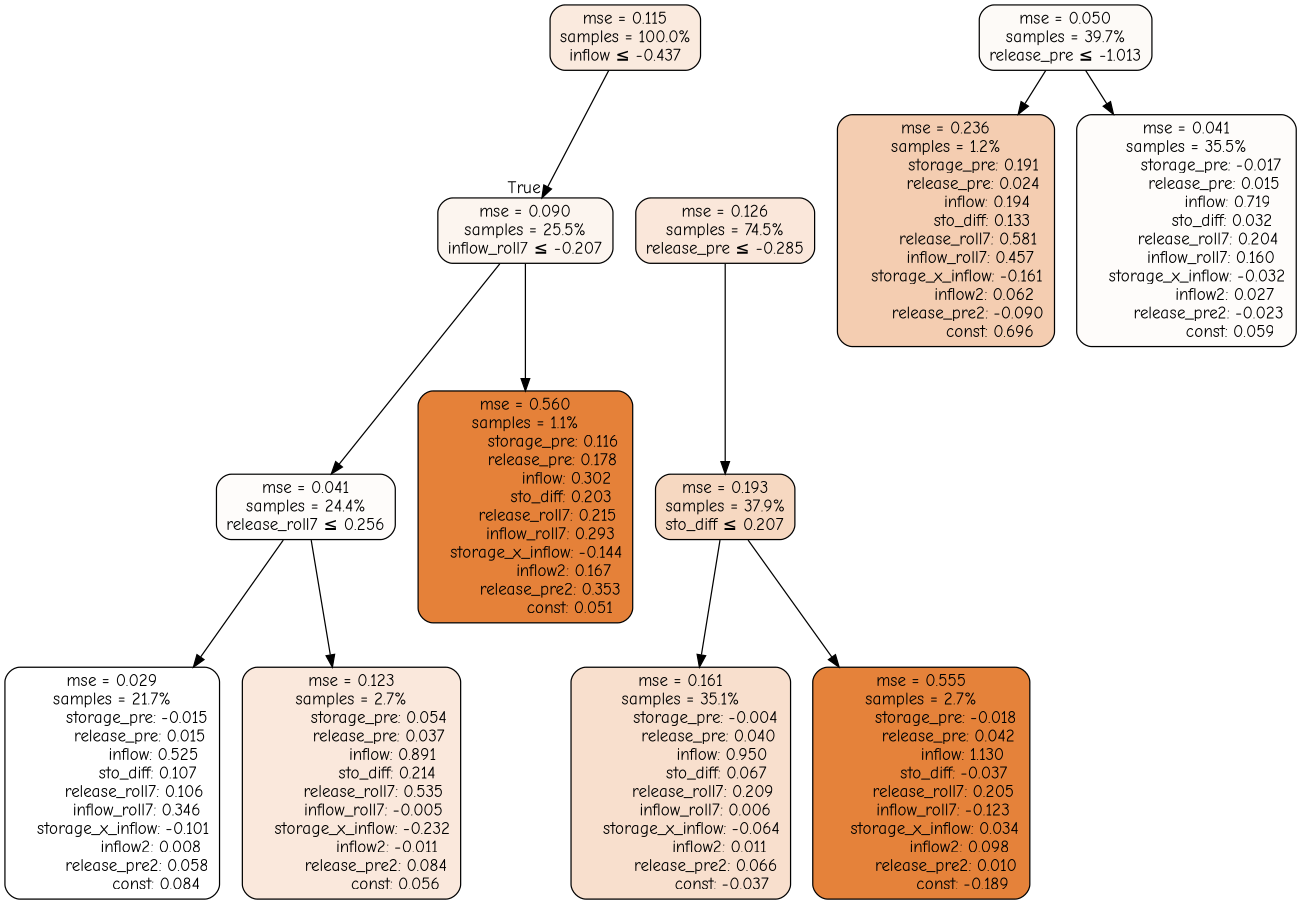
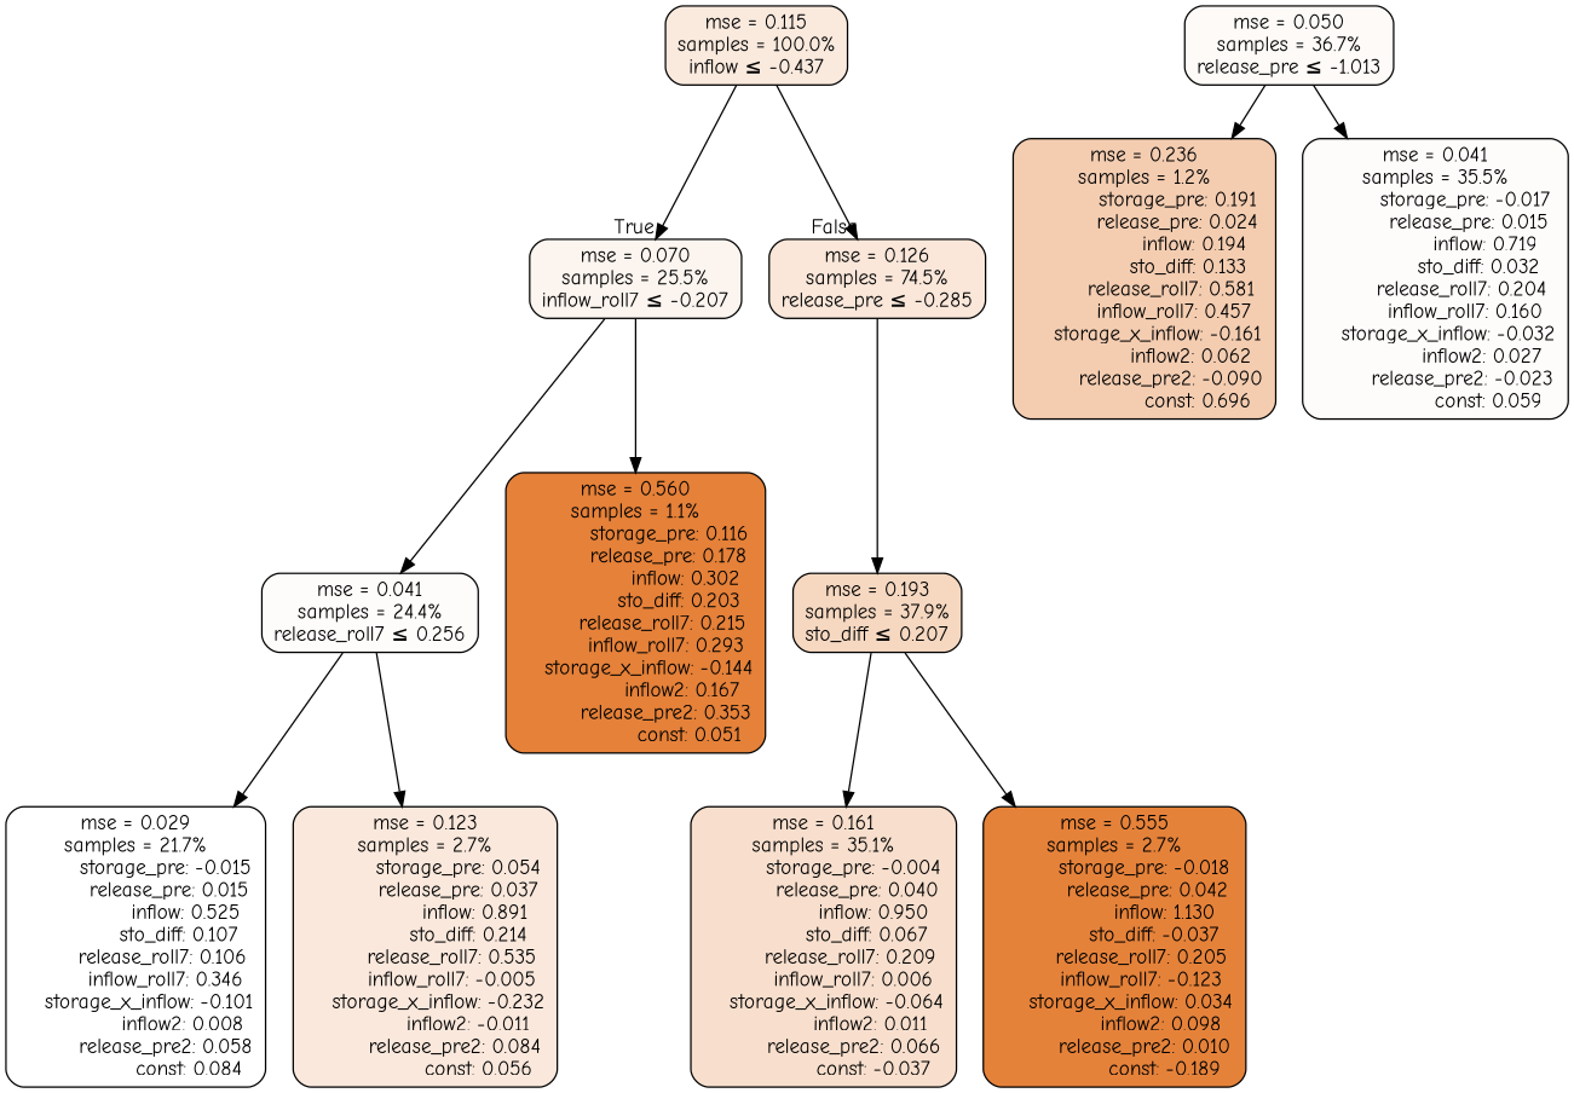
  digraph {
    fontname="Comic Neue"
    node [color=black fillcolor="#fefcfa" fontname="Comic Neue" shape=rectangle style="filled, rounded"]
    edge [fontname="Comic Neue"]
    n1 [fillcolor="#faeade" label="mse = 0.115\nsamples = 100.0%\ninflow &le; -0.437"]
-   n2 [fillcolor="#fcf5ef" label="mse = 0.090\nsamples = 25.5%\ninflow_roll7 &le; -0.207"]
+   n2 [fillcolor="#fcf5ef" label="mse = 0.070\nsamples = 25.5%\ninflow_roll7 &le; -0.207"]
    n3 [fillcolor="#fae7da" label="mse = 0.126\nsamples = 74.5%\nrelease_pre &le; -0.285"]
    n4 [label="mse = 0.041\nsamples = 24.4%\nrelease_roll7 &le; 0.256"]
    n5 [fillcolor="#e58139" label="mse = 0.560\nsamples = 1.1%\n          storage_pre: 0.116\n          release_pre: 0.178\n               inflow: 0.302\n             sto_diff: 0.203\n        release_roll7: 0.215\n         inflow_roll7: 0.293\n    storage_x_inflow: -0.144\n              inflow2: 0.167\n         release_pre2: 0.353\n                const: 0.051"]
    n6 [fillcolor="#f6d8c1" label="mse = 0.193\nsamples = 37.9%\nsto_diff &le; 0.207"]
    n7 [fillcolor="#ffffff" label="mse = 0.029\nsamples = 21.7%\n         storage_pre: -0.015\n          release_pre: 0.015\n               inflow: 0.525\n             sto_diff: 0.107\n        release_roll7: 0.106\n         inflow_roll7: 0.346\n    storage_x_inflow: -0.101\n              inflow2: 0.008\n         release_pre2: 0.058\n                const: 0.084"]
    n8 [fillcolor="#fae8dc" label="mse = 0.123\nsamples = 2.7%\n          storage_pre: 0.054\n          release_pre: 0.037\n               inflow: 0.891\n             sto_diff: 0.214\n        release_roll7: 0.535\n        inflow_roll7: -0.005\n    storage_x_inflow: -0.232\n             inflow2: -0.011\n         release_pre2: 0.084\n                const: 0.056"]
-   n9 [fillcolor="#fdfaf7" label="mse = 0.050\nsamples = 39.7%\nrelease_pre &le; -1.013"]
+   n9 [fillcolor="#fdfaf7" label="mse = 0.050\nsamples = 36.7%\nrelease_pre &le; -1.013"]
    n10 [fillcolor="#f4cdb1" label="mse = 0.236\nsamples = 1.2%\n          storage_pre: 0.191\n          release_pre: 0.024\n               inflow: 0.194\n             sto_diff: 0.133\n        release_roll7: 0.581\n         inflow_roll7: 0.457\n    storage_x_inflow: -0.161\n              inflow2: 0.062\n        release_pre2: -0.090\n                const: 0.696"]
    n11 [label="mse = 0.041\nsamples = 35.5%\n         storage_pre: -0.017\n          release_pre: 0.015\n               inflow: 0.719\n             sto_diff: 0.032\n        release_roll7: 0.204\n         inflow_roll7: 0.160\n    storage_x_inflow: -0.032\n              inflow2: 0.027\n        release_pre2: -0.023\n                const: 0.059"]
    n12 [fillcolor="#f8dfcd" label="mse = 0.161\nsamples = 35.1%\n         storage_pre: -0.004\n          release_pre: 0.040\n               inflow: 0.950\n             sto_diff: 0.067\n        release_roll7: 0.209\n         inflow_roll7: 0.006\n    storage_x_inflow: -0.064\n              inflow2: 0.011\n         release_pre2: 0.066\n               const: -0.037"]
    n13 [fillcolor="#e5823a" label="mse = 0.555\nsamples = 2.7%\n         storage_pre: -0.018\n          release_pre: 0.042\n               inflow: 1.130\n            sto_diff: -0.037\n        release_roll7: 0.205\n        inflow_roll7: -0.123\n     storage_x_inflow: 0.034\n              inflow2: 0.098\n         release_pre2: 0.010\n               const: -0.189"]
    n1 -> n2 [headlabel=True labelangle=45 labeldistance=2.5]
+   n1 -> n3 [headlabel=False labelangle=-45 labeldistance=2.5]
    n2 -> n4
    n2 -> n5
    n3 -> n6
    n4 -> n7
    n4 -> n8
    n6 -> n12
    n6 -> n13
    n9 -> n10
    n9 -> n11
  }
